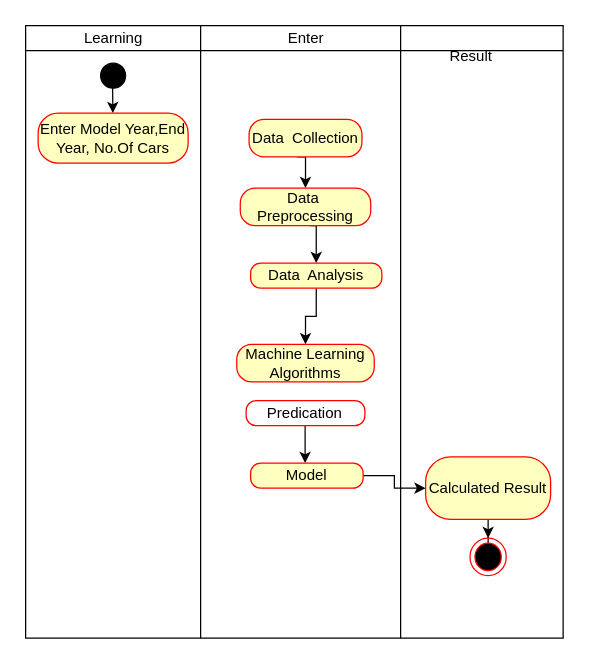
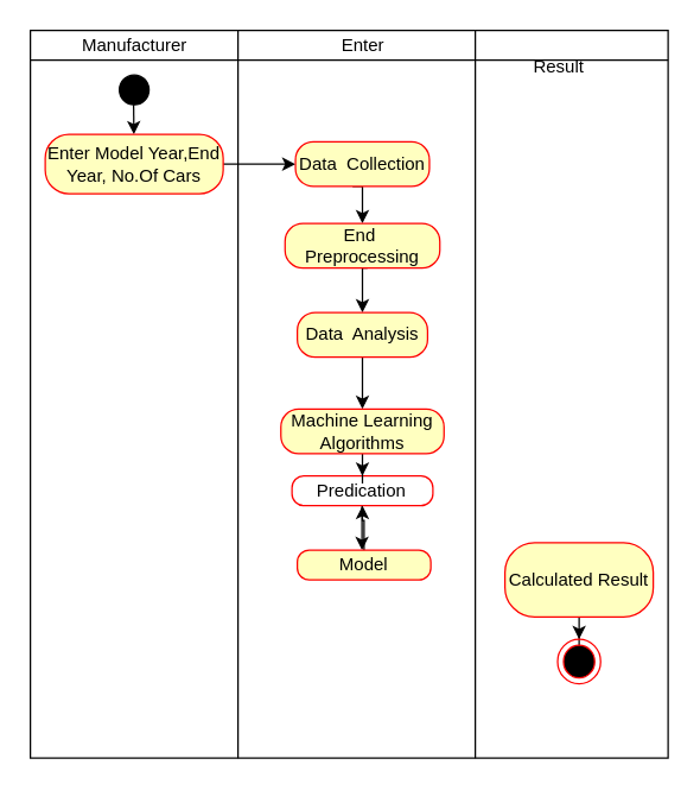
  <mxCell id="0" />
  <mxCell id="1" parent="0" />
  <mxCell id="2" value="" style="shape=internalStorage;whiteSpace=wrap;html=1;backgroundOutline=1;dx=140;dy=20;shadow=0;" parent="1" vertex="1"><mxGeometry x="20" y="20" width="430" height="490" as="geometry" /></mxCell>
  <mxCell id="3" value="" style="endArrow=none;html=1;rounded=0;" parent="1" edge="1"><mxGeometry width="50" height="50" relative="1" as="geometry"><mxPoint x="320" y="190" as="sourcePoint" /><mxPoint x="320" y="20" as="targetPoint" /><Array as="points"><mxPoint x="320" y="510" /><mxPoint x="320" y="70" /></Array></mxGeometry></mxCell>
- <mxCell id="4" value="&lt;font style=&quot;font-size: 12px&quot;&gt;Learning&lt;/font&gt;" style="text;html=1;resizable=0;autosize=1;align=center;verticalAlign=middle;points=[];fillColor=none;strokeColor=none;rounded=0;shadow=0;fontSize=9;" parent="1" vertex="1"><mxGeometry x="45" y="20" width="90" height="20" as="geometry" /></mxCell>
+ <mxCell id="4" value="&lt;font style=&quot;font-size: 12px&quot;&gt;Manufacturer&lt;/font&gt;" style="text;html=1;resizable=0;autosize=1;align=center;verticalAlign=middle;points=[];fillColor=none;strokeColor=none;rounded=0;shadow=0;fontSize=9;" parent="1" vertex="1"><mxGeometry x="45" y="20" width="90" height="20" as="geometry" /></mxCell>
  <mxCell id="5" value="&lt;font style=&quot;font-size: 12px&quot;&gt;Enter&lt;/font&gt;" style="text;html=1;resizable=0;autosize=1;align=center;verticalAlign=middle;points=[];fillColor=none;strokeColor=none;rounded=0;shadow=0;fontSize=9;" parent="1" vertex="1"><mxGeometry x="213.91" y="20" width="60" height="20" as="geometry" /></mxCell>
  <mxCell id="6" value="&lt;span style=&quot;font-size: 12px&quot;&gt;Result&lt;/span&gt;" style="text;html=1;resizable=0;autosize=1;align=center;verticalAlign=middle;points=[];fillColor=none;strokeColor=none;rounded=0;shadow=0;fontSize=9;" parent="1" vertex="1"><mxGeometry x="350.5" y="35" width="50" height="20" as="geometry" /></mxCell>
  <mxCell id="7" value="" style="ellipse;whiteSpace=wrap;html=1;aspect=fixed;shadow=0;fontSize=9;fillColor=#000000;" parent="1" vertex="1"><mxGeometry x="80" y="50" width="20" height="20" as="geometry" /></mxCell>
  <mxCell id="8" value="" style="endArrow=classic;html=1;rounded=0;fontSize=9;" parent="1" edge="1"><mxGeometry width="50" height="50" relative="1" as="geometry"><mxPoint x="89.6" y="70" as="sourcePoint" /><mxPoint x="89.81" y="90" as="targetPoint" /></mxGeometry></mxCell>
  <mxCell id="9" value="" style="edgeStyle=orthogonalEdgeStyle;rounded=0;orthogonalLoop=1;jettySize=auto;html=1;fontSize=9;" parent="1" edge="1"><mxGeometry relative="1" as="geometry"><mxPoint x="100" y="100" as="sourcePoint" /><mxPoint x="143.75" y="100" as="targetPoint" /><Array as="points"><mxPoint x="110" y="100" /><mxPoint x="110" y="100" /></Array></mxGeometry></mxCell>
  <mxCell id="10" value="" style="edgeStyle=orthogonalEdgeStyle;rounded=0;orthogonalLoop=1;jettySize=auto;html=1;fontSize=9;entryX=0.5;entryY=0;entryDx=0;entryDy=0;" parent="1" edge="1" target="17"><mxGeometry relative="1" as="geometry"><mxPoint x="237.25" y="125" as="sourcePoint" /><mxPoint x="237.102" y="145" as="targetPoint" /><Array as="points" /></mxGeometry></mxCell>
  <mxCell id="11" value="" style="edgeStyle=orthogonalEdgeStyle;rounded=0;orthogonalLoop=1;jettySize=auto;html=1;fontSize=9;entryX=0.5;entryY=0;entryDx=0;entryDy=0;" parent="1" edge="1" target="19"><mxGeometry relative="1" as="geometry"><mxPoint x="247.312" y="180" as="sourcePoint" /><mxPoint x="248.263" y="200" as="targetPoint" /></mxGeometry></mxCell>
  <mxCell id="12" value="" style="edgeStyle=orthogonalEdgeStyle;rounded=0;orthogonalLoop=1;jettySize=auto;html=1;fontSize=9;" parent="1" edge="1"><mxGeometry relative="1" as="geometry"><mxPoint x="243.596" y="340" as="sourcePoint" /><mxPoint x="243.609" y="370" as="targetPoint" /><Array as="points"><mxPoint x="243.35" y="360" /><mxPoint x="243.35" y="360" /></Array></mxGeometry></mxCell>
+ <mxCell id="13" style="edgeStyle=orthogonalEdgeStyle;rounded=0;orthogonalLoop=1;jettySize=auto;html=1;fontSize=12;" edge="1" parent="1" source="14" target="15"><mxGeometry relative="1" as="geometry" /></mxCell>
  <mxCell id="14" value="&lt;font style=&quot;font-size: 12px&quot;&gt;Enter Model Year,End Year, No.Of Cars&lt;/font&gt;" style="rounded=1;whiteSpace=wrap;html=1;arcSize=40;fontColor=#000000;fillColor=#ffffc0;strokeColor=#ff0000;shadow=0;fontSize=6;" parent="1" vertex="1"><mxGeometry x="30" y="90" width="120" height="40" as="geometry" /></mxCell>
  <mxCell id="15" value="&lt;font style=&quot;font-size: 12px&quot;&gt;Data&amp;nbsp; Collection&lt;/font&gt;" style="rounded=1;whiteSpace=wrap;html=1;arcSize=40;fontColor=#000000;fillColor=#ffffc0;strokeColor=#ff0000;shadow=0;fontSize=6;" parent="1" vertex="1"><mxGeometry x="198.75" y="95" width="90.31" height="30" as="geometry" /></mxCell>
  <mxCell id="16" value="&lt;font style=&quot;font-size: 12px&quot;&gt;Predication&lt;/font&gt;" style="rounded=1;whiteSpace=wrap;html=1;arcSize=40;fontColor=#000000;fillColor=#ffffff;strokeColor=#ff0000;shadow=0;fontSize=6;" parent="1" vertex="1"><mxGeometry x="196.41" y="320" width="95" height="20" as="geometry" /></mxCell>
- <mxCell id="17" value="&lt;font style=&quot;font-size: 12px&quot;&gt;Data&amp;nbsp; Preprocessing&lt;/font&gt;" style="rounded=1;whiteSpace=wrap;html=1;arcSize=40;fontColor=#000000;fillColor=#ffffc0;strokeColor=#ff0000;shadow=0;fontSize=6;" parent="1" vertex="1"><mxGeometry x="191.72" y="150" width="104.37" height="30" as="geometry" /></mxCell>
+ <mxCell id="17" value="&lt;font style=&quot;font-size: 12px&quot;&gt;End&amp;nbsp; Preprocessing&lt;/font&gt;" style="rounded=1;whiteSpace=wrap;html=1;arcSize=40;fontColor=#000000;fillColor=#ffffc0;strokeColor=#ff0000;shadow=0;fontSize=6;" parent="1" vertex="1"><mxGeometry x="191.72" y="150" width="104.37" height="30" as="geometry" /></mxCell>
  <mxCell id="18" value="" style="edgeStyle=orthogonalEdgeStyle;rounded=0;orthogonalLoop=1;jettySize=auto;html=1;fontSize=12;" edge="1" parent="1" source="19" target="21"><mxGeometry relative="1" as="geometry" /></mxCell>
- <mxCell id="19" value="&lt;font style=&quot;font-size: 12px&quot;&gt;Data&amp;nbsp; Analysis&lt;/font&gt;" style="rounded=1;whiteSpace=wrap;html=1;arcSize=40;fontColor=#000000;fillColor=#ffffc0;strokeColor=#ff0000;shadow=0;fontSize=6;" parent="1" vertex="1"><mxGeometry x="200" y="210" width="105" height="20" as="geometry" /></mxCell>
+ <mxCell id="19" value="&lt;font style=&quot;font-size: 12px&quot;&gt;Data&amp;nbsp; Analysis&lt;/font&gt;" style="rounded=1;whiteSpace=wrap;html=1;arcSize=40;fontColor=#000000;fillColor=#ffffc0;strokeColor=#ff0000;shadow=0;fontSize=6;" parent="1" vertex="1"><mxGeometry x="200" y="210" width="87.82" height="30" as="geometry" /></mxCell>
+ <mxCell id="20" style="edgeStyle=orthogonalEdgeStyle;rounded=0;orthogonalLoop=1;jettySize=auto;html=1;fontSize=12;" edge="1" parent="1" source="21" target="16"><mxGeometry relative="1" as="geometry" /></mxCell>
  <mxCell id="21" value="&lt;font style=&quot;font-size: 12px&quot;&gt;Machine Learning Algorithms&lt;/font&gt;" style="rounded=1;whiteSpace=wrap;html=1;arcSize=40;fontColor=#000000;fillColor=#ffffc0;strokeColor=#ff0000;shadow=0;fontSize=6;" parent="1" vertex="1"><mxGeometry x="188.91" y="275" width="110" height="30" as="geometry" /></mxCell>
  <mxCell id="22" style="edgeStyle=orthogonalEdgeStyle;rounded=0;orthogonalLoop=1;jettySize=auto;html=1;entryX=0.5;entryY=0;entryDx=0;entryDy=0;fontSize=12;" edge="1" parent="1" source="23" target="24"><mxGeometry relative="1" as="geometry" /></mxCell>
  <mxCell id="23" value="&lt;font style=&quot;font-size: 12px&quot;&gt;Calculated Result&lt;/font&gt;" style="rounded=1;whiteSpace=wrap;html=1;arcSize=40;fontColor=#000000;fillColor=#ffffc0;strokeColor=#ff0000;shadow=0;fontSize=6;" parent="1" vertex="1"><mxGeometry x="340" y="365" width="100" height="50" as="geometry" /></mxCell>
  <mxCell id="24" value="" style="ellipse;html=1;shape=endState;fillColor=#000000;strokeColor=#ff0000;shadow=0;fontSize=6;" parent="1" vertex="1"><mxGeometry x="375.5" y="430" width="29" height="30" as="geometry" /></mxCell>
- <mxCell id="25" style="edgeStyle=orthogonalEdgeStyle;rounded=0;orthogonalLoop=1;jettySize=auto;html=1;fontSize=12;" edge="1" parent="1" source="26" target="23"><mxGeometry relative="1" as="geometry" /></mxCell>
+ <mxCell id="25" style="edgeStyle=orthogonalEdgeStyle;rounded=0;orthogonalLoop=1;jettySize=auto;html=1;fontSize=12;" edge="1" parent="1" source="26" target="16"><mxGeometry relative="1" as="geometry" /></mxCell>
  <mxCell id="26" value="&lt;font style=&quot;font-size: 12px&quot;&gt;Model&lt;/font&gt;" style="rounded=1;whiteSpace=wrap;html=1;arcSize=40;fontColor=#000000;fillColor=#ffffc0;strokeColor=#ff0000;shadow=0;fontSize=6;" parent="1" vertex="1"><mxGeometry x="200" y="370" width="90" height="20" as="geometry" /></mxCell>
